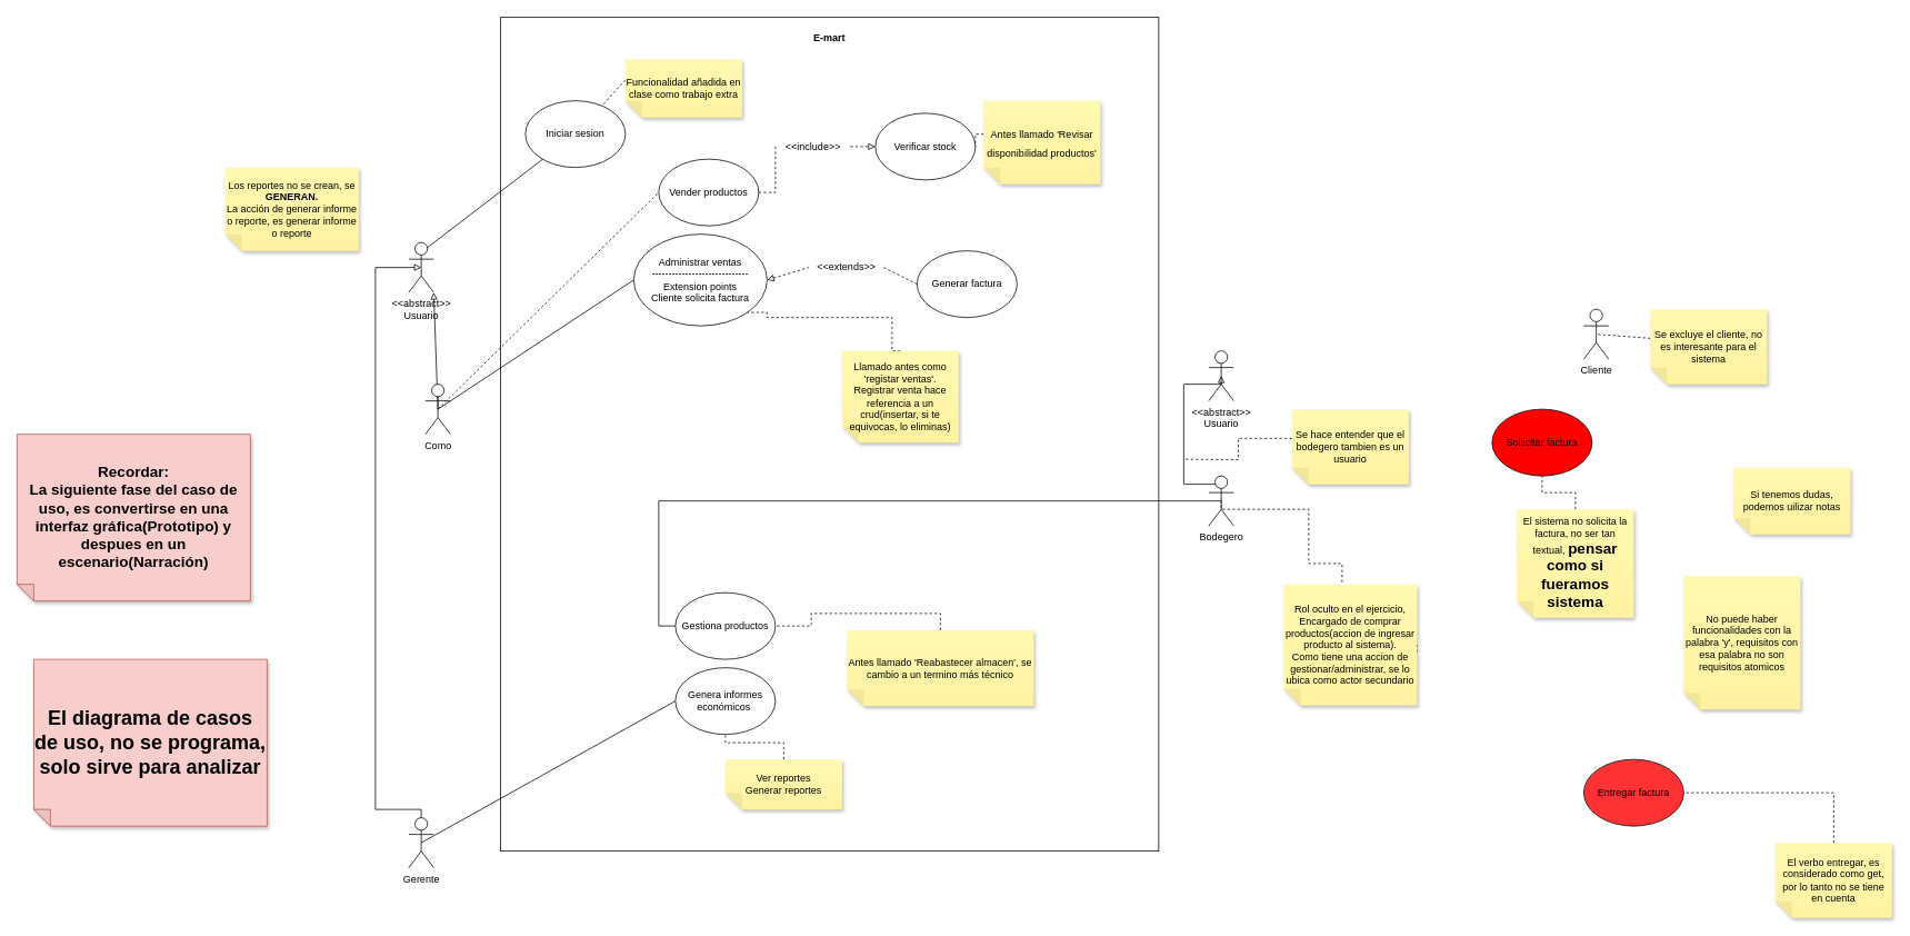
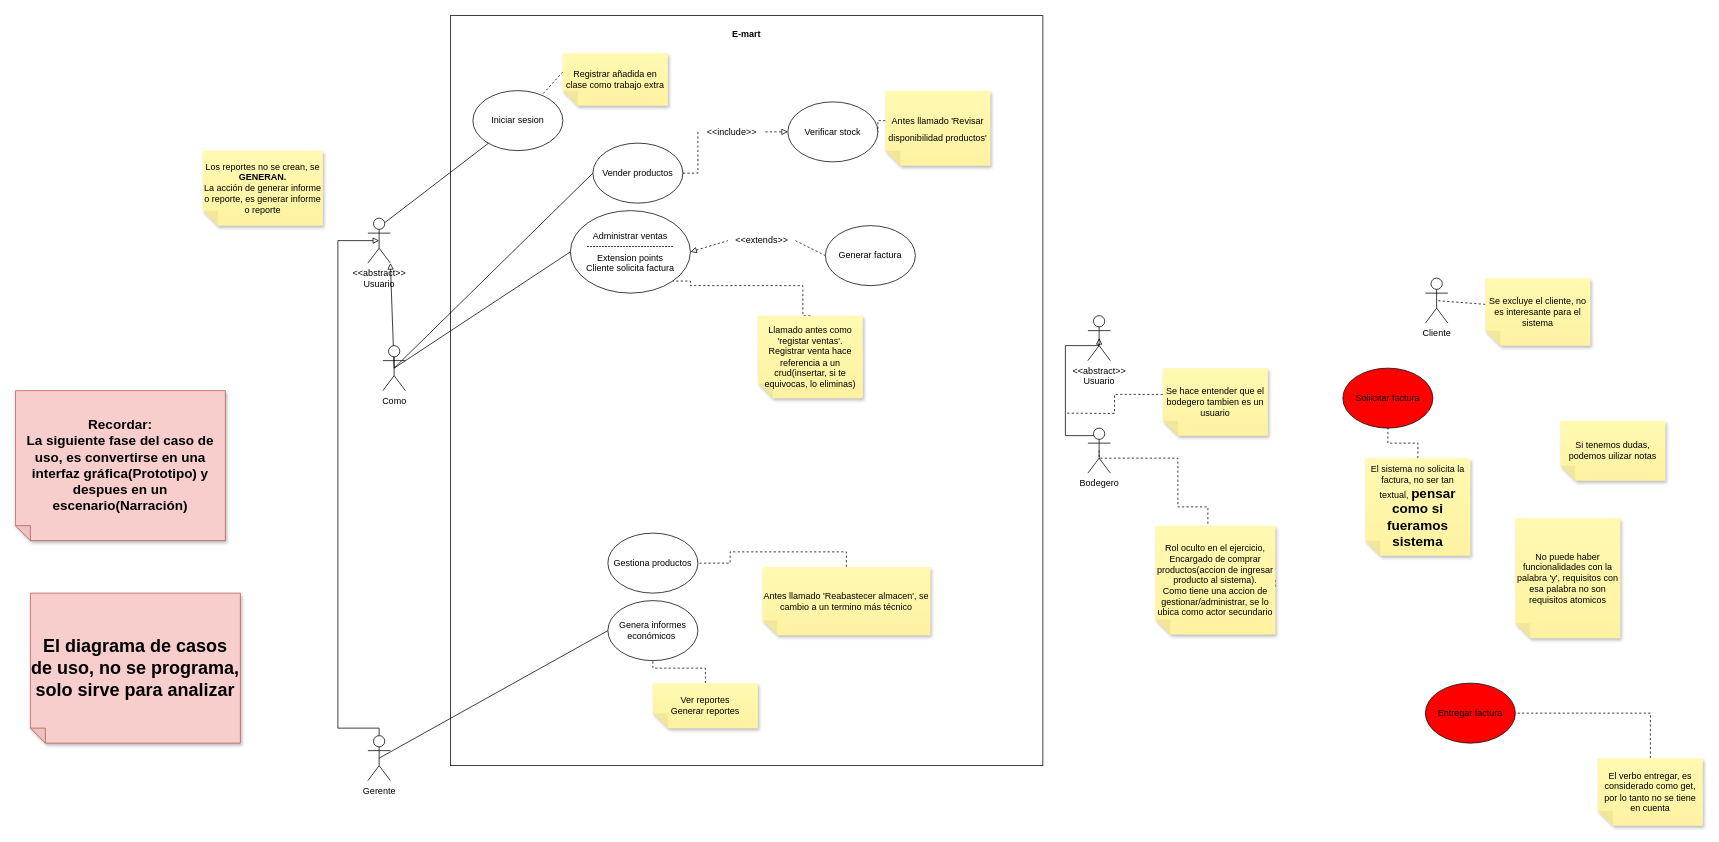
  <mxCell id="0" />
  <mxCell id="1" parent="0" />
  <mxCell id="2" style="rounded=0;orthogonalLoop=1;jettySize=auto;html=1;exitX=0.5;exitY=0.5;exitDx=0;exitDy=0;exitPerimeter=0;entryX=0;entryY=0.5;entryDx=0;entryDy=0;fontSize=12;endArrow=none;endFill=0;" edge="1" parent="1" source="5" target="10"><mxGeometry relative="1" as="geometry" /></mxCell>
- <mxCell id="3" style="edgeStyle=none;rounded=0;orthogonalLoop=1;jettySize=auto;html=1;exitX=0.5;exitY=0.5;exitDx=0;exitDy=0;exitPerimeter=0;entryX=0;entryY=0.5;entryDx=0;entryDy=0;fontSize=12;endArrow=none;endFill=0;dashed=1;" edge="1" parent="1" source="5" target="8"><mxGeometry relative="1" as="geometry" /></mxCell>
+ <mxCell id="3" style="edgeStyle=none;rounded=0;orthogonalLoop=1;jettySize=auto;html=1;exitX=0.5;exitY=0.5;exitDx=0;exitDy=0;exitPerimeter=0;entryX=0;entryY=0.5;entryDx=0;entryDy=0;fontSize=12;endArrow=none;endFill=0;" edge="1" parent="1" source="5" target="8"><mxGeometry relative="1" as="geometry" /></mxCell>
  <mxCell id="4" style="edgeStyle=none;rounded=0;orthogonalLoop=1;jettySize=auto;html=1;exitX=0.5;exitY=0.5;exitDx=0;exitDy=0;exitPerimeter=0;entryX=1;entryY=1;entryDx=0;entryDy=0;entryPerimeter=0;fontSize=12;startArrow=none;startFill=0;endArrow=block;endFill=0;" edge="1" parent="1" source="5" target="51"><mxGeometry relative="1" as="geometry" /></mxCell>
  <mxCell id="5" value="Como" style="shape=umlActor;verticalLabelPosition=bottom;verticalAlign=top;html=1;outlineConnect=0;" vertex="1" parent="1"><mxGeometry x="510" y="460" width="30" height="60" as="geometry" /></mxCell>
  <mxCell id="6" value="Cliente" style="shape=umlActor;verticalLabelPosition=bottom;verticalAlign=top;html=1;outlineConnect=0;" vertex="1" parent="1"><mxGeometry x="1900" y="370" width="30" height="60" as="geometry" /></mxCell>
  <mxCell id="7" style="edgeStyle=orthogonalEdgeStyle;rounded=0;orthogonalLoop=1;jettySize=auto;html=1;exitX=1;exitY=0.5;exitDx=0;exitDy=0;entryX=0;entryY=0.5;entryDx=0;entryDy=0;dashed=1;fontSize=12;endArrow=block;endFill=0;startArrow=none;" edge="1" parent="1" source="39" target="36"><mxGeometry relative="1" as="geometry" /></mxCell>
  <mxCell id="8" value="Vender productos" style="ellipse;whiteSpace=wrap;html=1;" vertex="1" parent="1"><mxGeometry x="790" y="190" width="120" height="80" as="geometry" /></mxCell>
  <mxCell id="9" style="edgeStyle=none;rounded=0;orthogonalLoop=1;jettySize=auto;html=1;exitX=1;exitY=0.5;exitDx=0;exitDy=0;entryX=0;entryY=0.5;entryDx=0;entryDy=0;fontSize=12;endArrow=none;endFill=0;dashed=1;startArrow=none;startFill=0;" edge="1" parent="1" source="43" target="12"><mxGeometry relative="1" as="geometry" /></mxCell>
  <mxCell id="10" value="Administrar ventas&lt;br&gt;-----------------------------&lt;br&gt;Extension points&lt;br&gt;Cliente solicita factura" style="ellipse;whiteSpace=wrap;html=1;" vertex="1" parent="1"><mxGeometry x="760" y="280" width="160" height="110" as="geometry" /></mxCell>
  <mxCell id="11" value="Soliicitar factura" style="ellipse;whiteSpace=wrap;html=1;fillColor=#FF0000;" vertex="1" parent="1"><mxGeometry x="1790" y="490" width="120" height="80" as="geometry" /></mxCell>
  <mxCell id="12" value="Generar factura" style="ellipse;whiteSpace=wrap;html=1;" vertex="1" parent="1"><mxGeometry x="1100" y="300" width="120" height="80" as="geometry" /></mxCell>
- <mxCell id="13" value="Entregar factura" style="ellipse;whiteSpace=wrap;html=1;fillColor=#FF3333;" vertex="1" parent="1"><mxGeometry x="1900" y="910" width="120" height="80" as="geometry" /></mxCell>
+ <mxCell id="13" value="Entregar factura" style="ellipse;whiteSpace=wrap;html=1;fillColor=#ff0000;" vertex="1" parent="1"><mxGeometry x="1900" y="910" width="120" height="80" as="geometry" /></mxCell>
  <mxCell id="14" value="Gestiona productos" style="ellipse;whiteSpace=wrap;html=1;" vertex="1" parent="1"><mxGeometry x="810" y="710" width="120" height="80" as="geometry" /></mxCell>
  <mxCell id="15" value="Iniciar sesion" style="ellipse;whiteSpace=wrap;html=1;" vertex="1" parent="1"><mxGeometry x="630" y="120" width="120" height="80" as="geometry" /></mxCell>
  <mxCell id="16" style="edgeStyle=none;rounded=0;orthogonalLoop=1;jettySize=auto;html=1;exitX=0.5;exitY=0.5;exitDx=0;exitDy=0;exitPerimeter=0;entryX=0;entryY=0.5;entryDx=0;entryDy=0;fontSize=12;endArrow=none;endFill=0;" edge="1" parent="1" source="18" target="27"><mxGeometry relative="1" as="geometry" /></mxCell>
  <mxCell id="17" style="edgeStyle=orthogonalEdgeStyle;rounded=0;orthogonalLoop=1;jettySize=auto;html=1;exitX=0.5;exitY=0;exitDx=0;exitDy=0;exitPerimeter=0;entryX=0.5;entryY=0.5;entryDx=0;entryDy=0;entryPerimeter=0;fontSize=12;startArrow=none;startFill=0;endArrow=block;endFill=0;" edge="1" parent="1" source="18" target="51"><mxGeometry relative="1" as="geometry"><Array as="points"><mxPoint x="450" y="970" /><mxPoint x="450" y="320" /></Array></mxGeometry></mxCell>
  <mxCell id="18" value="Gerente" style="shape=umlActor;verticalLabelPosition=bottom;verticalAlign=top;html=1;outlineConnect=0;" vertex="1" parent="1"><mxGeometry x="490" y="980" width="30" height="60" as="geometry" /></mxCell>
- <mxCell id="19" style="edgeStyle=orthogonalEdgeStyle;rounded=0;orthogonalLoop=1;jettySize=auto;html=1;exitX=0.5;exitY=0.5;exitDx=0;exitDy=0;exitPerimeter=0;entryX=0;entryY=0.5;entryDx=0;entryDy=0;fontSize=12;endArrow=none;endFill=0;" edge="1" parent="1" source="21" target="14"><mxGeometry relative="1" as="geometry" /></mxCell>
  <mxCell id="20" style="edgeStyle=orthogonalEdgeStyle;rounded=0;orthogonalLoop=1;jettySize=auto;html=1;exitX=0.5;exitY=0;exitDx=0;exitDy=0;exitPerimeter=0;entryX=0.5;entryY=0.5;entryDx=0;entryDy=0;entryPerimeter=0;fontSize=12;startArrow=none;startFill=0;endArrow=block;endFill=0;" edge="1" parent="1" source="21" target="52"><mxGeometry relative="1" as="geometry"><Array as="points"><mxPoint x="1465" y="580" /><mxPoint x="1420" y="580" /><mxPoint x="1420" y="460" /><mxPoint x="1465" y="460" /></Array></mxGeometry></mxCell>
  <mxCell id="21" value="Bodegero" style="shape=umlActor;verticalLabelPosition=bottom;verticalAlign=top;html=1;outlineConnect=0;" vertex="1" parent="1"><mxGeometry x="1450" y="570" width="30" height="60" as="geometry" /></mxCell>
  <mxCell id="22" style="edgeStyle=orthogonalEdgeStyle;rounded=0;orthogonalLoop=1;jettySize=auto;html=1;exitX=0;exitY=0.5;exitDx=0;exitDy=0;exitPerimeter=0;entryX=0.5;entryY=0.5;entryDx=0;entryDy=0;entryPerimeter=0;endArrow=none;endFill=0;dashed=1;" edge="1" parent="1" source="23" target="21"><mxGeometry relative="1" as="geometry"><Array as="points"><mxPoint x="1700" y="783" /><mxPoint x="1610" y="783" /><mxPoint x="1610" y="675" /><mxPoint x="1570" y="675" /><mxPoint x="1570" y="610" /><mxPoint x="1465" y="610" /></Array></mxGeometry></mxCell>
  <mxCell id="23" value="Rol oculto en el ejercicio,&lt;br&gt;Encargado de comprar productos(accion de ingresar producto al sistema).&lt;br&gt;Como tiene una accion de gestionar/administrar, se lo ubica como actor secundario" style="shape=note;whiteSpace=wrap;html=1;backgroundOutline=1;fontColor=#000000;darkOpacity=0.05;fillColor=#FFF9B2;strokeColor=none;fillStyle=solid;direction=west;gradientDirection=north;gradientColor=#FFF2A1;shadow=1;size=20;pointerEvents=1;" vertex="1" parent="1"><mxGeometry x="1540" y="700" width="160" height="145" as="geometry" /></mxCell>
  <mxCell id="24" style="edgeStyle=orthogonalEdgeStyle;rounded=0;orthogonalLoop=1;jettySize=auto;html=1;exitX=0.5;exitY=1;exitDx=0;exitDy=0;exitPerimeter=0;entryX=1;entryY=0.5;entryDx=0;entryDy=0;endArrow=none;endFill=0;dashed=1;" edge="1" parent="1" source="25" target="13"><mxGeometry relative="1" as="geometry" /></mxCell>
  <mxCell id="25" value="El verbo entregar, es considerado como get, por lo tanto no se tiene en cuenta" style="shape=note;whiteSpace=wrap;html=1;backgroundOutline=1;fontColor=#000000;darkOpacity=0.05;fillColor=#FFF9B2;strokeColor=none;fillStyle=solid;direction=west;gradientDirection=north;gradientColor=#FFF2A1;shadow=1;size=20;pointerEvents=1;" vertex="1" parent="1"><mxGeometry x="2130" y="1010" width="140" height="90" as="geometry" /></mxCell>
  <mxCell id="26" value="No puede haber funcionalidades con la palabra 'y', requisitos con esa palabra no son requisitos atomicos" style="shape=note;whiteSpace=wrap;html=1;backgroundOutline=1;fontColor=#000000;darkOpacity=0.05;fillColor=#FFF9B2;strokeColor=none;fillStyle=solid;direction=west;gradientDirection=north;gradientColor=#FFF2A1;shadow=1;size=20;pointerEvents=1;" vertex="1" parent="1"><mxGeometry x="2020" y="690" width="140" height="160" as="geometry" /></mxCell>
  <mxCell id="27" value="Genera informes económicos&amp;nbsp;" style="ellipse;whiteSpace=wrap;html=1;" vertex="1" parent="1"><mxGeometry x="810" y="800" width="120" height="80" as="geometry" /></mxCell>
  <mxCell id="28" value="Si tenemos dudas, podemos uilizar notas" style="shape=note;whiteSpace=wrap;html=1;backgroundOutline=1;fontColor=#000000;darkOpacity=0.05;fillColor=#FFF9B2;strokeColor=none;fillStyle=solid;direction=west;gradientDirection=north;gradientColor=#FFF2A1;shadow=1;size=20;pointerEvents=1;" vertex="1" parent="1"><mxGeometry x="2080" y="560" width="140" height="80" as="geometry" /></mxCell>
  <mxCell id="29" style="edgeStyle=orthogonalEdgeStyle;rounded=0;orthogonalLoop=1;jettySize=auto;html=1;exitX=0.5;exitY=1;exitDx=0;exitDy=0;exitPerimeter=0;entryX=0.5;entryY=1;entryDx=0;entryDy=0;endArrow=none;endFill=0;dashed=1;" edge="1" parent="1" source="30" target="27"><mxGeometry relative="1" as="geometry" /></mxCell>
  <mxCell id="30" value="Ver reportes&lt;br&gt;Generar reportes" style="shape=note;whiteSpace=wrap;html=1;backgroundOutline=1;fontColor=#000000;darkOpacity=0.05;fillColor=#FFF9B2;strokeColor=none;fillStyle=solid;direction=west;gradientDirection=north;gradientColor=#FFF2A1;shadow=1;size=20;pointerEvents=1;" vertex="1" parent="1"><mxGeometry x="870" y="910" width="140" height="60" as="geometry" /></mxCell>
  <mxCell id="31" style="edgeStyle=orthogonalEdgeStyle;rounded=0;orthogonalLoop=1;jettySize=auto;html=1;exitX=0.5;exitY=1;exitDx=0;exitDy=0;exitPerimeter=0;entryX=1;entryY=1;entryDx=0;entryDy=0;endArrow=none;endFill=0;dashed=1;" edge="1" parent="1" source="32" target="10"><mxGeometry relative="1" as="geometry"><Array as="points"><mxPoint x="1070" y="420" /><mxPoint x="1070" y="380" /><mxPoint x="920" y="380" /><mxPoint x="920" y="374" /></Array></mxGeometry></mxCell>
  <mxCell id="32" value="Llamado antes como 'registar ventas'.&lt;br&gt;Registrar venta hace referencia a un crud(insertar, si te equivocas, lo eliminas)" style="shape=note;whiteSpace=wrap;html=1;backgroundOutline=1;fontColor=#000000;darkOpacity=0.05;fillColor=#FFF9B2;strokeColor=none;fillStyle=solid;direction=west;gradientDirection=north;gradientColor=#FFF2A1;shadow=1;size=20;pointerEvents=1;" vertex="1" parent="1"><mxGeometry x="1010" y="420" width="140" height="110" as="geometry" /></mxCell>
  <mxCell id="33" style="edgeStyle=orthogonalEdgeStyle;rounded=0;orthogonalLoop=1;jettySize=auto;html=1;exitX=0.5;exitY=1;exitDx=0;exitDy=0;exitPerimeter=0;endArrow=none;endFill=0;dashed=1;" edge="1" parent="1" source="34" target="11"><mxGeometry relative="1" as="geometry" /></mxCell>
  <mxCell id="34" value="El sistema no solicita la factura, no ser tan textual, &lt;b&gt;&lt;font style=&quot;font-size: 18px;&quot;&gt;pensar como si fueramos sistema&lt;/font&gt;&lt;/b&gt;" style="shape=note;whiteSpace=wrap;html=1;backgroundOutline=1;fontColor=#000000;darkOpacity=0.05;fillColor=#FFF9B2;strokeColor=none;fillStyle=solid;direction=west;gradientDirection=north;gradientColor=#FFF2A1;shadow=1;size=20;pointerEvents=1;" vertex="1" parent="1"><mxGeometry x="1820" y="610" width="140" height="130" as="geometry" /></mxCell>
  <mxCell id="35" value="&lt;font style=&quot;&quot;&gt;&lt;b style=&quot;&quot;&gt;&lt;font style=&quot;font-size: 18px;&quot;&gt;Recordar:&lt;br&gt;La siguiente fase del caso de uso, es convertirse en una interfaz gráfica(Prototipo) y despues en un escenario(Narración)&lt;/font&gt;&lt;br&gt;&lt;/b&gt;&lt;/font&gt;" style="shape=note;whiteSpace=wrap;html=1;backgroundOutline=1;darkOpacity=0.05;fillColor=#f8cecc;strokeColor=#b85450;fillStyle=solid;direction=west;gradientDirection=north;shadow=1;size=20;pointerEvents=1;fontSize=18;" vertex="1" parent="1"><mxGeometry x="20" y="520" width="280" height="200" as="geometry" /></mxCell>
  <mxCell id="36" value="Verificar stock" style="ellipse;whiteSpace=wrap;html=1;" vertex="1" parent="1"><mxGeometry x="1050" y="135" width="120" height="80" as="geometry" /></mxCell>
  <mxCell id="37" style="edgeStyle=orthogonalEdgeStyle;rounded=0;orthogonalLoop=1;jettySize=auto;html=1;exitX=0;exitY=0;exitDx=140;exitDy=60;exitPerimeter=0;entryX=1;entryY=0.5;entryDx=0;entryDy=0;dashed=1;fontSize=12;endArrow=none;endFill=0;" edge="1" parent="1" source="38" target="36"><mxGeometry relative="1" as="geometry" /></mxCell>
  <mxCell id="38" value="&lt;font style=&quot;font-size: 12px;&quot;&gt;Antes llamado 'Revisar disponibilidad productos'&lt;/font&gt;" style="shape=note;whiteSpace=wrap;html=1;backgroundOutline=1;fontColor=#000000;darkOpacity=0.05;fillColor=#FFF9B2;strokeColor=none;fillStyle=solid;direction=west;gradientDirection=north;gradientColor=#FFF2A1;shadow=1;size=20;pointerEvents=1;fontSize=18;" vertex="1" parent="1"><mxGeometry x="1180" y="120" width="140" height="100" as="geometry" /></mxCell>
  <mxCell id="39" value="&amp;lt;&amp;lt;include&amp;gt;&amp;gt;" style="text;html=1;resizable=0;autosize=1;align=center;verticalAlign=middle;points=[];fillColor=none;strokeColor=none;rounded=0;fontSize=12;" vertex="1" parent="1"><mxGeometry x="930" y="160" width="90" height="30" as="geometry" /></mxCell>
  <mxCell id="40" value="" style="edgeStyle=orthogonalEdgeStyle;rounded=0;orthogonalLoop=1;jettySize=auto;html=1;exitX=1;exitY=0.5;exitDx=0;exitDy=0;entryX=0;entryY=0.5;entryDx=0;entryDy=0;dashed=1;fontSize=12;endArrow=none;endFill=0;" edge="1" parent="1" source="8" target="39"><mxGeometry relative="1" as="geometry"><mxPoint x="920" y="230" as="sourcePoint" /><mxPoint x="1020" y="230" as="targetPoint" /></mxGeometry></mxCell>
  <mxCell id="41" style="edgeStyle=orthogonalEdgeStyle;rounded=0;orthogonalLoop=1;jettySize=auto;html=1;exitX=0.5;exitY=1;exitDx=0;exitDy=0;exitPerimeter=0;entryX=1;entryY=0.5;entryDx=0;entryDy=0;dashed=1;fontSize=12;endArrow=none;endFill=0;" edge="1" parent="1" source="42" target="14"><mxGeometry relative="1" as="geometry" /></mxCell>
  <mxCell id="42" value="Antes llamado 'Reabastecer almacen', se cambio a un termino más técnico" style="shape=note;whiteSpace=wrap;html=1;backgroundOutline=1;fontColor=#000000;darkOpacity=0.05;fillColor=#FFF9B2;strokeColor=none;fillStyle=solid;direction=west;gradientDirection=north;gradientColor=#FFF2A1;shadow=1;size=20;pointerEvents=1;fontSize=12;" vertex="1" parent="1"><mxGeometry x="1016" y="755" width="224" height="91" as="geometry" /></mxCell>
  <mxCell id="43" value="&amp;lt;&amp;lt;extends&amp;gt;&amp;gt;" style="text;html=1;resizable=0;autosize=1;align=center;verticalAlign=middle;points=[];fillColor=none;strokeColor=none;rounded=0;fontSize=12;" vertex="1" parent="1"><mxGeometry x="970" y="305" width="90" height="30" as="geometry" /></mxCell>
  <mxCell id="44" value="" style="edgeStyle=none;rounded=0;orthogonalLoop=1;jettySize=auto;html=1;exitX=1;exitY=0.5;exitDx=0;exitDy=0;entryX=0;entryY=0.5;entryDx=0;entryDy=0;fontSize=12;endArrow=none;endFill=0;dashed=1;startArrow=block;startFill=0;" edge="1" parent="1" source="10" target="43"><mxGeometry relative="1" as="geometry"><mxPoint x="920" y="320" as="sourcePoint" /><mxPoint x="1100" y="320" as="targetPoint" /></mxGeometry></mxCell>
  <mxCell id="45" value="Los reportes no se crean, se &lt;b&gt;GENERAN.&lt;/b&gt;&lt;br&gt;La acción de generar informe o reporte, es generar informe o reporte" style="shape=note;whiteSpace=wrap;html=1;backgroundOutline=1;fontColor=#000000;darkOpacity=0.05;fillColor=#FFF9B2;strokeColor=none;fillStyle=solid;direction=west;gradientDirection=north;gradientColor=#FFF2A1;shadow=1;size=20;pointerEvents=1;fontSize=12;" vertex="1" parent="1"><mxGeometry x="270" y="200" width="160" height="100" as="geometry" /></mxCell>
  <mxCell id="46" style="edgeStyle=none;rounded=0;orthogonalLoop=1;jettySize=auto;html=1;exitX=0;exitY=0;exitDx=140;exitDy=55;exitPerimeter=0;entryX=0.5;entryY=0.5;entryDx=0;entryDy=0;entryPerimeter=0;fontSize=12;startArrow=none;startFill=0;endArrow=none;endFill=0;dashed=1;" edge="1" parent="1" source="47" target="6"><mxGeometry relative="1" as="geometry" /></mxCell>
  <mxCell id="47" value="Se excluye el cliente, no es interesante para el sistema" style="shape=note;whiteSpace=wrap;html=1;backgroundOutline=1;fontColor=#000000;darkOpacity=0.05;fillColor=#FFF9B2;strokeColor=none;fillStyle=solid;direction=west;gradientDirection=north;gradientColor=#FFF2A1;shadow=1;size=20;pointerEvents=1;fontSize=12;" vertex="1" parent="1"><mxGeometry x="1980" y="370" width="140" height="90" as="geometry" /></mxCell>
  <mxCell id="48" style="edgeStyle=none;rounded=0;orthogonalLoop=1;jettySize=auto;html=1;exitX=0;exitY=0;exitDx=140;exitDy=45;exitPerimeter=0;dashed=1;fontSize=12;startArrow=none;startFill=0;endArrow=none;endFill=0;" edge="1" parent="1" source="49" target="15"><mxGeometry relative="1" as="geometry" /></mxCell>
- <mxCell id="49" value="Funcionalidad añadida en clase como trabajo extra" style="shape=note;whiteSpace=wrap;html=1;backgroundOutline=1;fontColor=#000000;darkOpacity=0.05;fillColor=#FFF9B2;strokeColor=none;fillStyle=solid;direction=west;gradientDirection=north;gradientColor=#FFF2A1;shadow=1;size=20;pointerEvents=1;fontSize=12;" vertex="1" parent="1"><mxGeometry x="750" width="140" height="70" as="geometry" y="70" /></mxCell>
+ <mxCell id="49" value="Registrar añadida en clase como trabajo extra" style="shape=note;whiteSpace=wrap;html=1;backgroundOutline=1;fontColor=#000000;darkOpacity=0.05;fillColor=#FFF9B2;strokeColor=none;fillStyle=solid;direction=west;gradientDirection=north;gradientColor=#FFF2A1;shadow=1;size=20;pointerEvents=1;fontSize=12;" vertex="1" parent="1"><mxGeometry x="750" width="140" height="70" as="geometry" y="70" /></mxCell>
  <mxCell id="50" style="rounded=0;orthogonalLoop=1;jettySize=auto;html=1;exitX=0.75;exitY=0.1;exitDx=0;exitDy=0;exitPerimeter=0;fontSize=12;startArrow=none;startFill=0;endArrow=none;endFill=0;" edge="1" parent="1" source="51" target="15"><mxGeometry relative="1" as="geometry" /></mxCell>
  <mxCell id="51" value="&amp;lt;&amp;lt;abstract&amp;gt;&amp;gt;&lt;br&gt;Usuario" style="shape=umlActor;verticalLabelPosition=bottom;verticalAlign=top;html=1;outlineConnect=0;fontSize=12;fillColor=#FFFFFF;" vertex="1" parent="1"><mxGeometry x="490" y="290" width="30" height="60" as="geometry" /></mxCell>
  <mxCell id="52" value="&amp;lt;&amp;lt;abstract&amp;gt;&amp;gt;&lt;br&gt;Usuario" style="shape=umlActor;verticalLabelPosition=bottom;verticalAlign=top;html=1;outlineConnect=0;fontSize=12;fillColor=#FFFFFF;" vertex="1" parent="1"><mxGeometry x="1450" y="420" width="30" height="60" as="geometry" /></mxCell>
  <mxCell id="53" style="edgeStyle=orthogonalEdgeStyle;rounded=0;orthogonalLoop=1;jettySize=auto;html=1;exitX=0;exitY=0;exitDx=140;exitDy=55;exitPerimeter=0;fontSize=12;startArrow=none;startFill=0;endArrow=none;endFill=0;dashed=1;" edge="1" parent="1" source="54"><mxGeometry relative="1" as="geometry"><mxPoint x="1420" y="550" as="targetPoint" /></mxGeometry></mxCell>
  <mxCell id="54" value="Se hace entender que el bodegero tambien es un usuario" style="shape=note;whiteSpace=wrap;html=1;backgroundOutline=1;fontColor=#000000;darkOpacity=0.05;fillColor=#FFF9B2;strokeColor=none;fillStyle=solid;direction=west;gradientDirection=north;gradientColor=#FFF2A1;shadow=1;size=20;pointerEvents=1;fontSize=12;" vertex="1" parent="1"><mxGeometry x="1550" y="490" width="140" height="90" as="geometry" /></mxCell>
  <mxCell id="55" value="&lt;font style=&quot;&quot;&gt;&lt;b style=&quot;&quot;&gt;&lt;font style=&quot;font-size: 24px;&quot;&gt;El diagrama de casos de uso, no se programa, solo sirve para analizar&lt;/font&gt;&lt;br&gt;&lt;/b&gt;&lt;/font&gt;" style="shape=note;whiteSpace=wrap;html=1;backgroundOutline=1;darkOpacity=0.05;fillColor=#f8cecc;strokeColor=#b85450;fillStyle=solid;direction=west;gradientDirection=north;shadow=1;size=20;pointerEvents=1;fontSize=18;" vertex="1" parent="1"><mxGeometry x="40" y="790" width="280" height="200" as="geometry" /></mxCell>
  <mxCell id="56" value="&lt;p style=&quot;margin:0px;margin-top:4px;text-align:center;&quot;&gt;&lt;br&gt;&lt;b&gt;E-mart&lt;/b&gt;&lt;/p&gt;" style="verticalAlign=top;align=left;overflow=fill;fontSize=12;fontFamily=Helvetica;html=1;fillColor=none;" vertex="1" parent="1"><mxGeometry x="600" y="20" width="790" height="1000" as="geometry" /></mxCell>
